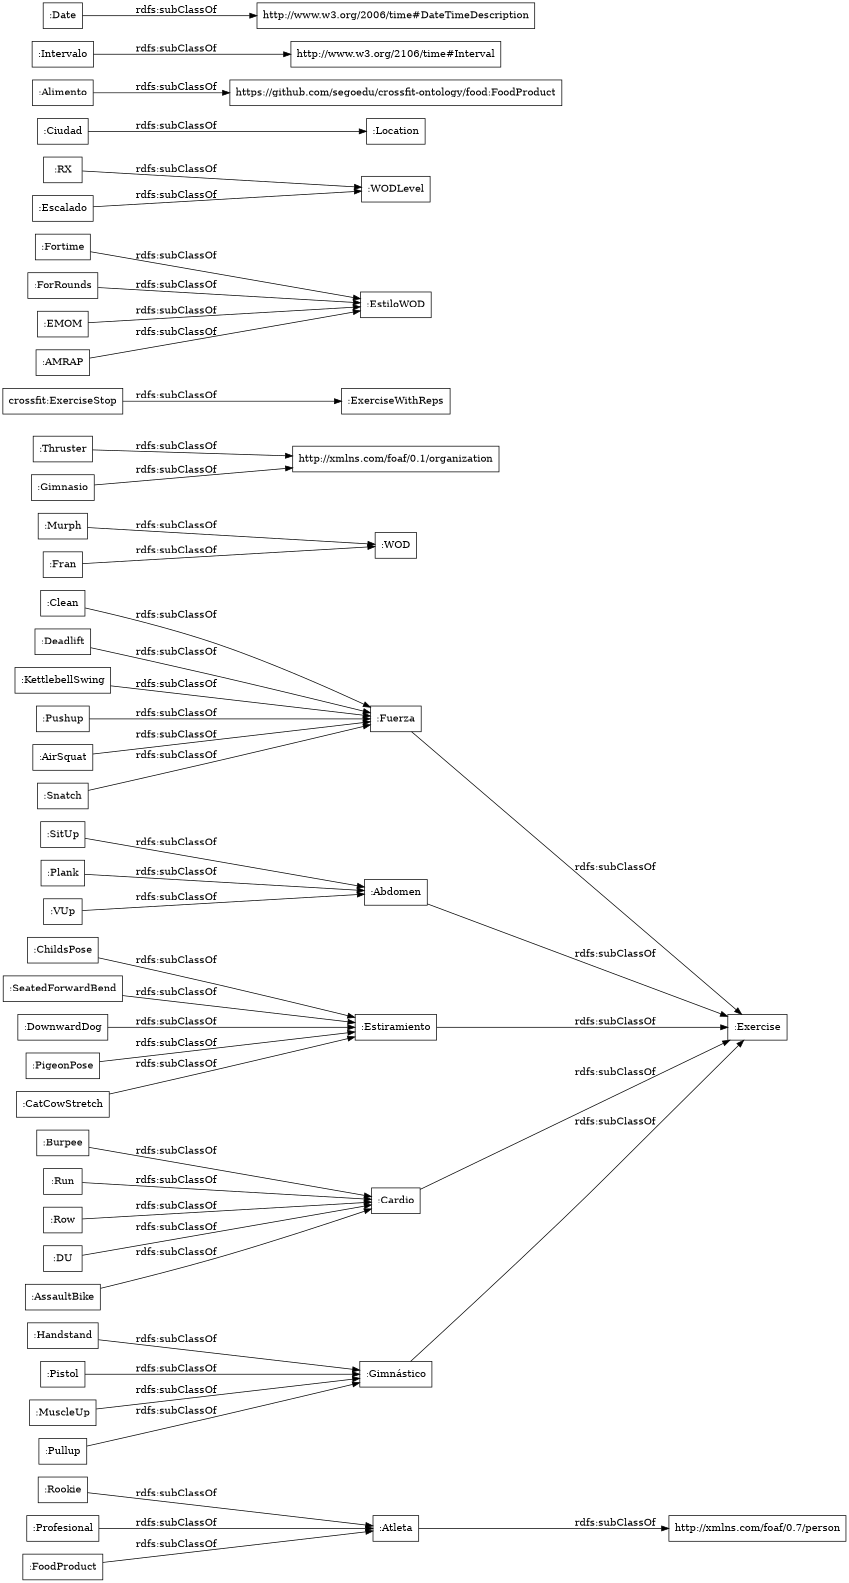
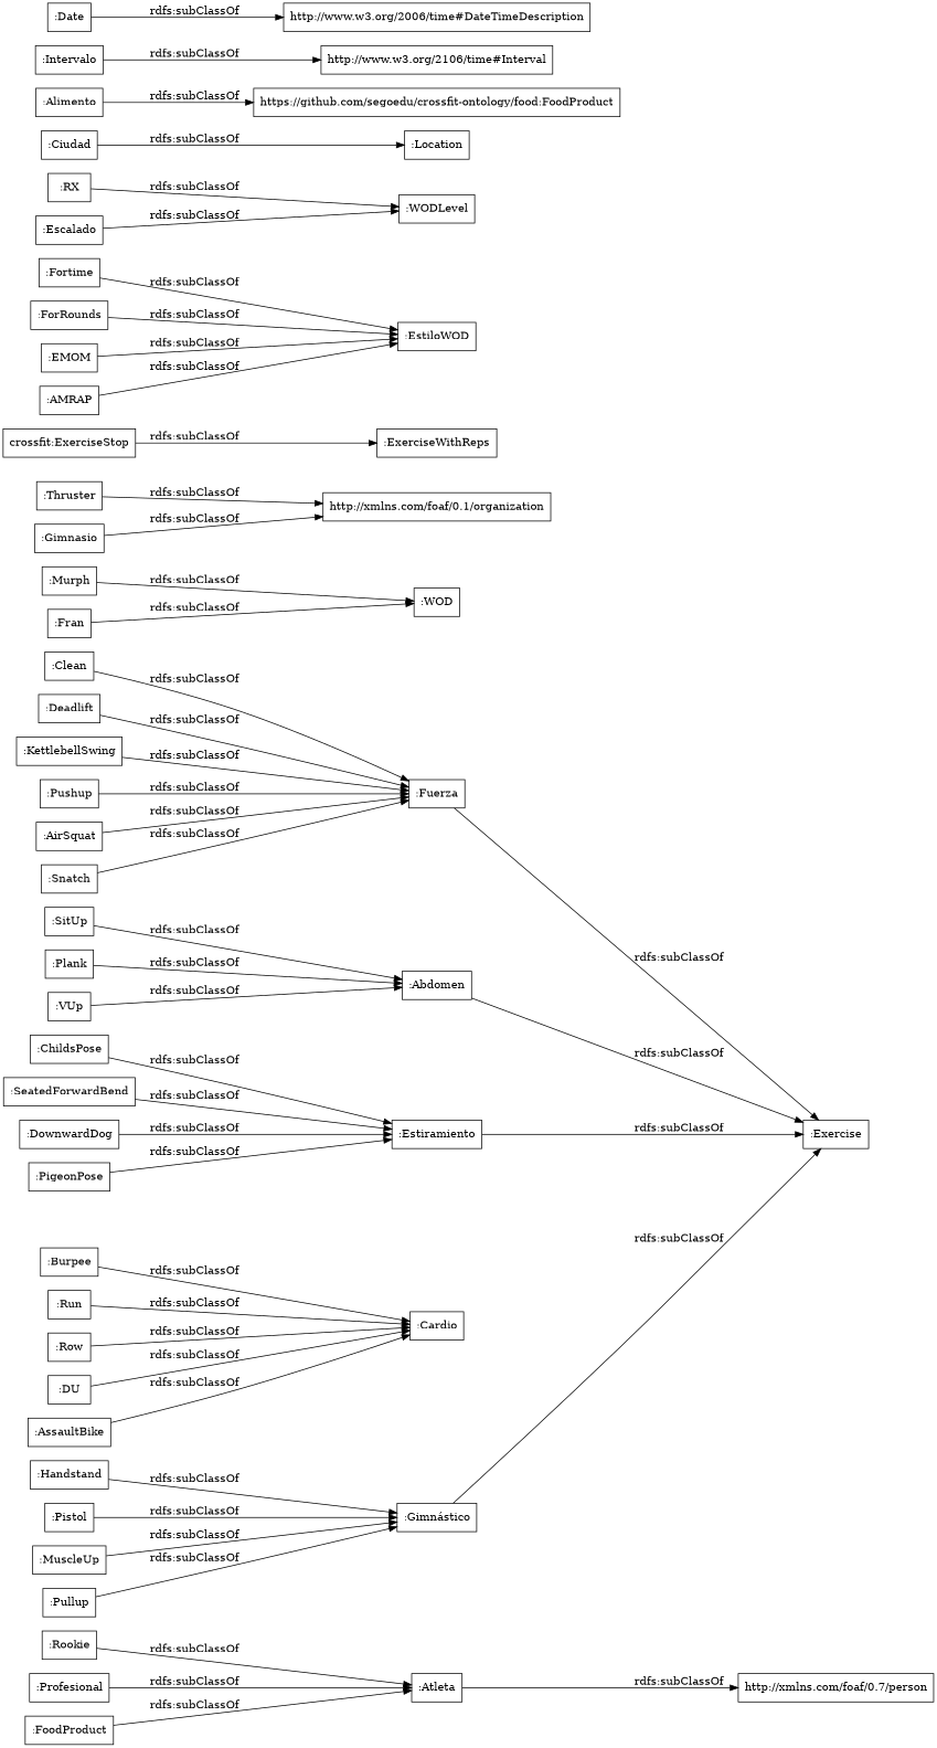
  digraph {
    fontname="DejaVu Serif"
    rankdir=LR
    node [color=black fontname="DejaVu Serif" shape=rectangle]
    edge [fontname="DejaVu Serif"]
    n1 [label="http://xmlns.com/foaf/0.7/person"]
    ":Atleta"
    ":Handstand"
    ":Gimnástico"
    ":Exercise"
    ":Murph"
    ":WOD"
    ":Thruster"
    "http://xmlns.com/foaf/0.1/organization"
    ":Fuerza"
    ":MuscleUp"
    ":Gimnasio"
    "crossfit:ExerciseStop"
    ":ExerciseWithReps"
    ":Fortime"
    ":EstiloWOD"
    ":Snatch"
    ":Clean"
    ":ForRounds"
    ":Deadlift"
    ":Fran"
    ":EMOM"
    ":VUp"
    ":Abdomen"
    ":PigeonPose"
    ":Estiramiento"
    ":RX"
    ":WODLevel"
-   ":CatCowStretch"
    ":KettlebellSwing"
    ":Pushup"
    ":SitUp"
    ":ChildsPose"
    ":AMRAP"
    ":Pullup"
    ":Ciudad"
    ":Location"
    ":Rookie"
    ":Cardio"
    ":DU"
    ":Alimento"
    "https://github.com/segoedu/crossfit-ontology/food:FoodProduct"
    n43 [label="http://www.w3.org/2106/time#Interval"]
    ":Intervalo"
    ":Escalado"
    ":SeatedForwardBend"
    ":AssaultBike"
    ":Plank"
    ":Burpee"
    ":AirSquat"
    ":Profesional"
    ":Run"
    n53 [label=":FoodProduct"]
    ":Date"
    "http://www.w3.org/2006/time#DateTimeDescription"
    ":Row"
    ":Pistol"
    ":DownwardDog"
    ":Atleta" -> n1 [label="rdfs:subClassOf"]
    ":Handstand" -> ":Gimnástico" [label="rdfs:subClassOf"]
    ":Gimnástico" -> ":Exercise" [label="rdfs:subClassOf"]
    ":Murph" -> ":WOD" [label="rdfs:subClassOf"]
    ":Thruster" -> "http://xmlns.com/foaf/0.1/organization" [label="rdfs:subClassOf"]
    ":Fuerza" -> ":Exercise" [label="rdfs:subClassOf"]
    ":MuscleUp" -> ":Gimnástico" [label="rdfs:subClassOf"]
    ":Gimnasio" -> "http://xmlns.com/foaf/0.1/organization" [label="rdfs:subClassOf"]
    "crossfit:ExerciseStop" -> ":ExerciseWithReps" [label="rdfs:subClassOf"]
    ":Fortime" -> ":EstiloWOD" [label="rdfs:subClassOf"]
    ":Snatch" -> ":Fuerza" [label="rdfs:subClassOf"]
    ":Clean" -> ":Fuerza" [label="rdfs:subClassOf"]
    ":ForRounds" -> ":EstiloWOD" [label="rdfs:subClassOf"]
    ":Deadlift" -> ":Fuerza" [label="rdfs:subClassOf"]
    ":Fran" -> ":WOD" [label="rdfs:subClassOf"]
    ":EMOM" -> ":EstiloWOD" [label="rdfs:subClassOf"]
    ":VUp" -> ":Abdomen" [label="rdfs:subClassOf"]
    ":Abdomen" -> ":Exercise" [label="rdfs:subClassOf"]
    ":PigeonPose" -> ":Estiramiento" [label="rdfs:subClassOf"]
    ":Estiramiento" -> ":Exercise" [label="rdfs:subClassOf"]
    ":RX" -> ":WODLevel" [label="rdfs:subClassOf"]
-   ":CatCowStretch" -> ":Estiramiento" [label="rdfs:subClassOf"]
    ":KettlebellSwing" -> ":Fuerza" [label="rdfs:subClassOf"]
    ":Pushup" -> ":Fuerza" [label="rdfs:subClassOf"]
    ":SitUp" -> ":Abdomen" [label="rdfs:subClassOf"]
    ":ChildsPose" -> ":Estiramiento" [label="rdfs:subClassOf"]
    ":AMRAP" -> ":EstiloWOD" [label="rdfs:subClassOf"]
    ":Pullup" -> ":Gimnástico" [label="rdfs:subClassOf"]
    ":Ciudad" -> ":Location" [label="rdfs:subClassOf"]
    ":Rookie" -> ":Atleta" [label="rdfs:subClassOf"]
-   ":Cardio" -> ":Exercise" [label="rdfs:subClassOf"]
    ":DU" -> ":Cardio" [label="rdfs:subClassOf"]
    ":Alimento" -> "https://github.com/segoedu/crossfit-ontology/food:FoodProduct" [label="rdfs:subClassOf"]
    ":Intervalo" -> n43 [label="rdfs:subClassOf"]
    ":Escalado" -> ":WODLevel" [label="rdfs:subClassOf"]
    ":SeatedForwardBend" -> ":Estiramiento" [label="rdfs:subClassOf"]
    ":AssaultBike" -> ":Cardio" [label="rdfs:subClassOf"]
    ":Plank" -> ":Abdomen" [label="rdfs:subClassOf"]
    ":Burpee" -> ":Cardio" [label="rdfs:subClassOf"]
    ":AirSquat" -> ":Fuerza" [label="rdfs:subClassOf"]
    ":Profesional" -> ":Atleta" [label="rdfs:subClassOf"]
    ":Run" -> ":Cardio" [label="rdfs:subClassOf"]
    n53 -> ":Atleta" [label="rdfs:subClassOf"]
    ":Date" -> "http://www.w3.org/2006/time#DateTimeDescription" [label="rdfs:subClassOf"]
    ":Row" -> ":Cardio" [label="rdfs:subClassOf"]
    ":Pistol" -> ":Gimnástico" [label="rdfs:subClassOf"]
    ":DownwardDog" -> ":Estiramiento" [label="rdfs:subClassOf"]
  }
